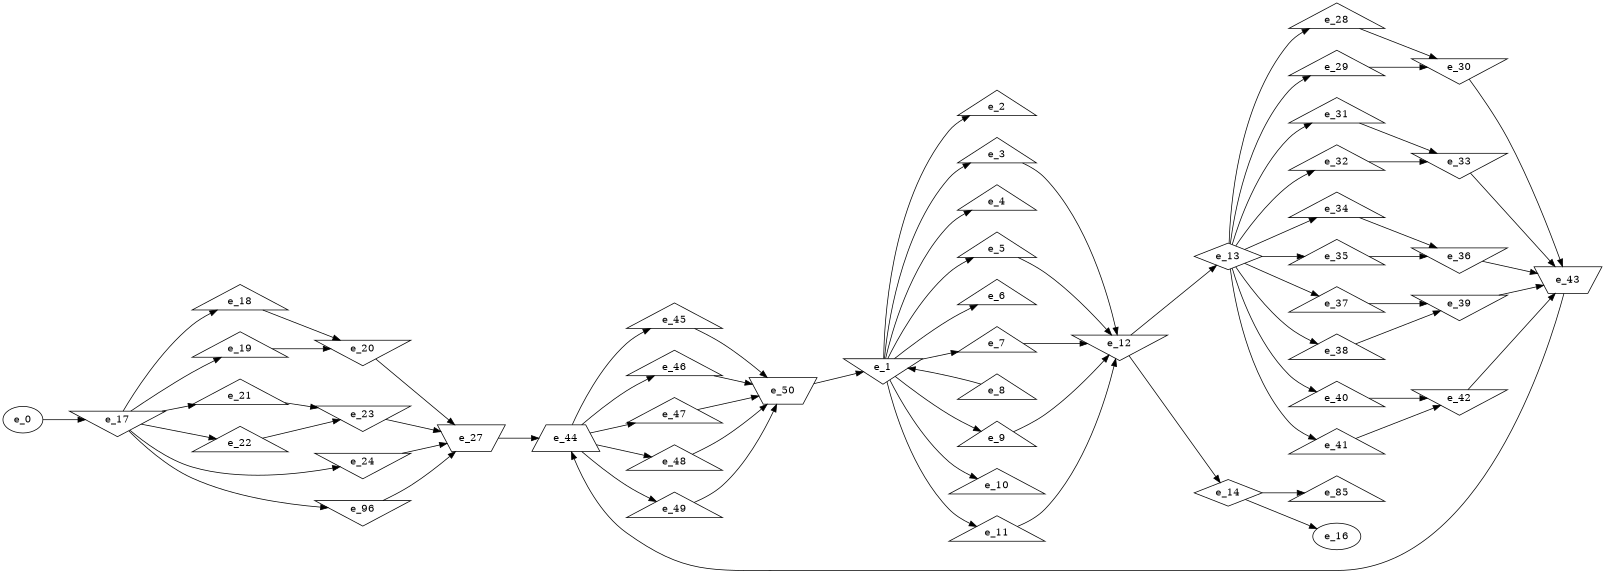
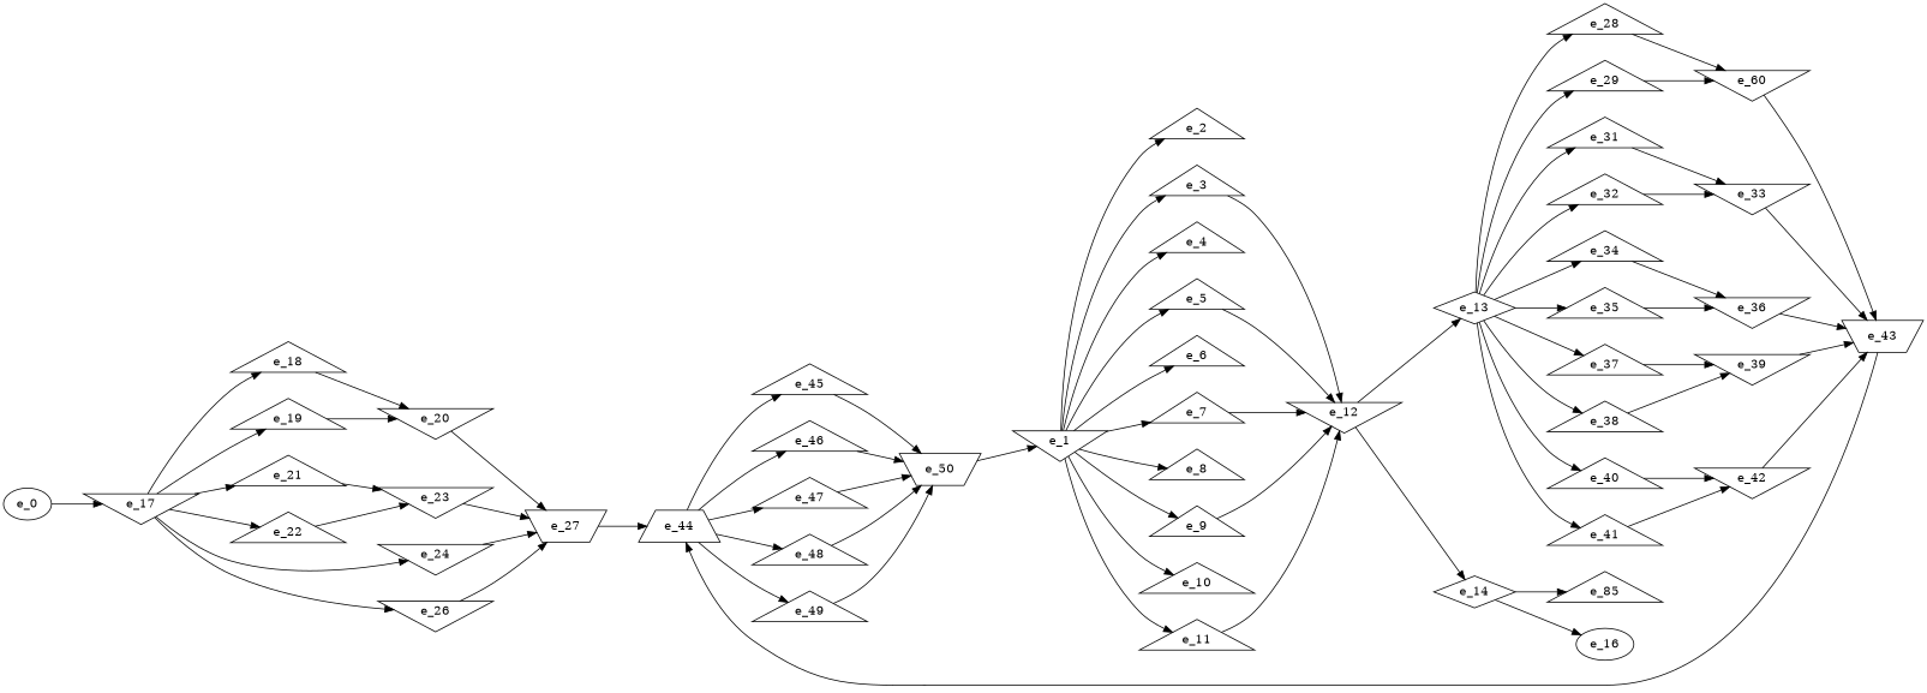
  digraph {
    rankdir=LR
    node [shape=triangle]
    e_17 [shape=invtriangle]
    e_18
    e_19
    e_21
    e_22
    e_24 [shape=invtriangle]
-   e_26 [shape=invtriangle label=e_96]
+   e_26 [shape=invtriangle]
    e_0 [shape=""]
    e_1 [shape=invtriangle]
    e_2
    e_3
    e_4
    e_5
    e_6
    e_7
    e_8
    e_9
    e_10
    e_11
    e_12 [shape=invtriangle]
    e_13 [shape=diamond]
    e_14 [shape=diamond]
    e_28
    e_29
    e_31
    e_32
    e_34
    e_35
    e_37
    e_38
    e_40
    e_41
    n33 [label=e_85]
    e_16 [shape=""]
-   e_30 [shape=invtriangle]
+   e_30 [shape=invtriangle label=e_60]
    e_33 [shape=invtriangle]
    e_36 [shape=invtriangle]
    e_39 [shape=invtriangle]
    e_42 [shape=invtriangle]
    e_20 [shape=invtriangle]
    e_23 [shape=invtriangle]
    e_27 [shape=invtrapezium]
    e_44 [shape=trapezium]
    e_45
    e_46
    e_47
    e_48
    e_49
    e_43 [shape=invtrapezium]
    e_50 [shape=invtrapezium]
    e_17 -> e_18
    e_17 -> e_19
    e_17 -> e_21
    e_17 -> e_22
    e_17 -> e_24
    e_17 -> e_26
    e_18 -> e_20
    e_19 -> e_20
    e_21 -> e_23
    e_22 -> e_23
    e_24 -> e_27
    e_26 -> e_27
    e_0 -> e_17
    e_1 -> e_2
    e_1 -> e_3
    e_1 -> e_4
    e_1 -> e_5
    e_1 -> e_6
    e_1 -> e_7
-   e_8 -> e_1
+   e_1 -> e_8
    e_1 -> e_9
    e_1 -> e_10
    e_1 -> e_11
    e_3 -> e_12
    e_5 -> e_12
    e_7 -> e_12
    e_9 -> e_12
    e_11 -> e_12
    e_12 -> e_13
    e_12 -> e_14
    e_13 -> e_28
    e_13 -> e_29
    e_13 -> e_31
    e_13 -> e_32
    e_13 -> e_34
    e_13 -> e_35
    e_13 -> e_37
    e_13 -> e_38
    e_13 -> e_40
    e_13 -> e_41
    e_14 -> n33
    e_14 -> e_16
    e_28 -> e_30
    e_29 -> e_30
    e_31 -> e_33
    e_32 -> e_33
    e_34 -> e_36
    e_35 -> e_36
    e_37 -> e_39
    e_38 -> e_39
    e_40 -> e_42
    e_41 -> e_42
    e_30 -> e_43
    e_33 -> e_43
    e_36 -> e_43
    e_39 -> e_43
    e_42 -> e_43
    e_20 -> e_27
    e_23 -> e_27
    e_27 -> e_44
    e_44 -> e_45
    e_44 -> e_46
    e_44 -> e_47
    e_44 -> e_48
    e_44 -> e_49
    e_45 -> e_50
    e_46 -> e_50
    e_47 -> e_50
    e_48 -> e_50
    e_49 -> e_50
    e_43 -> e_44
    e_50 -> e_1
  }
